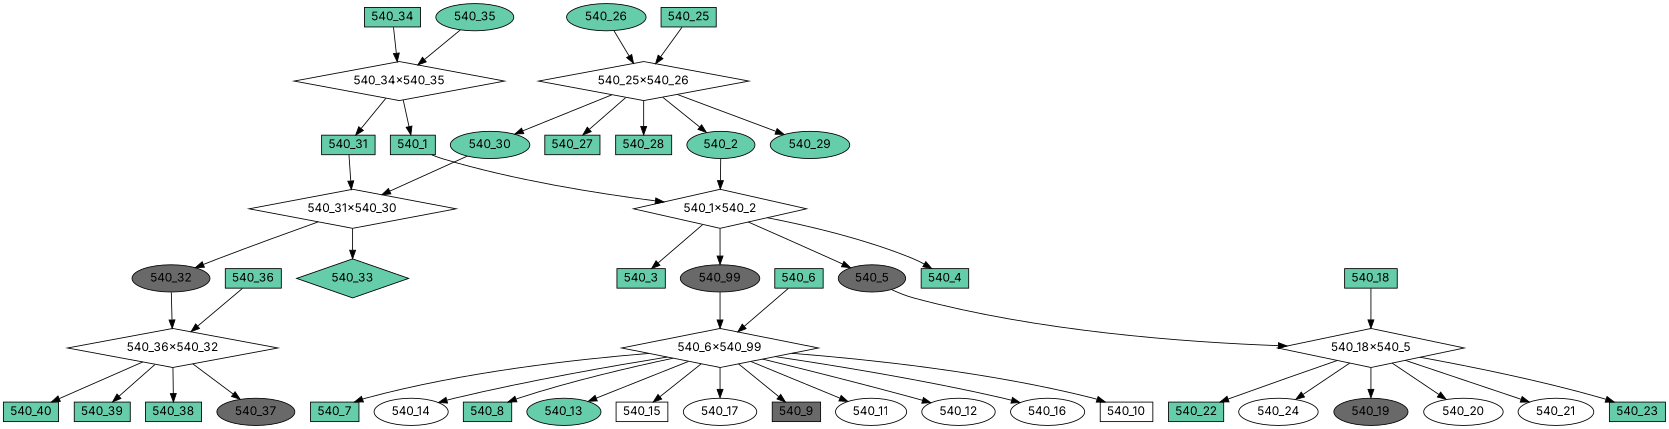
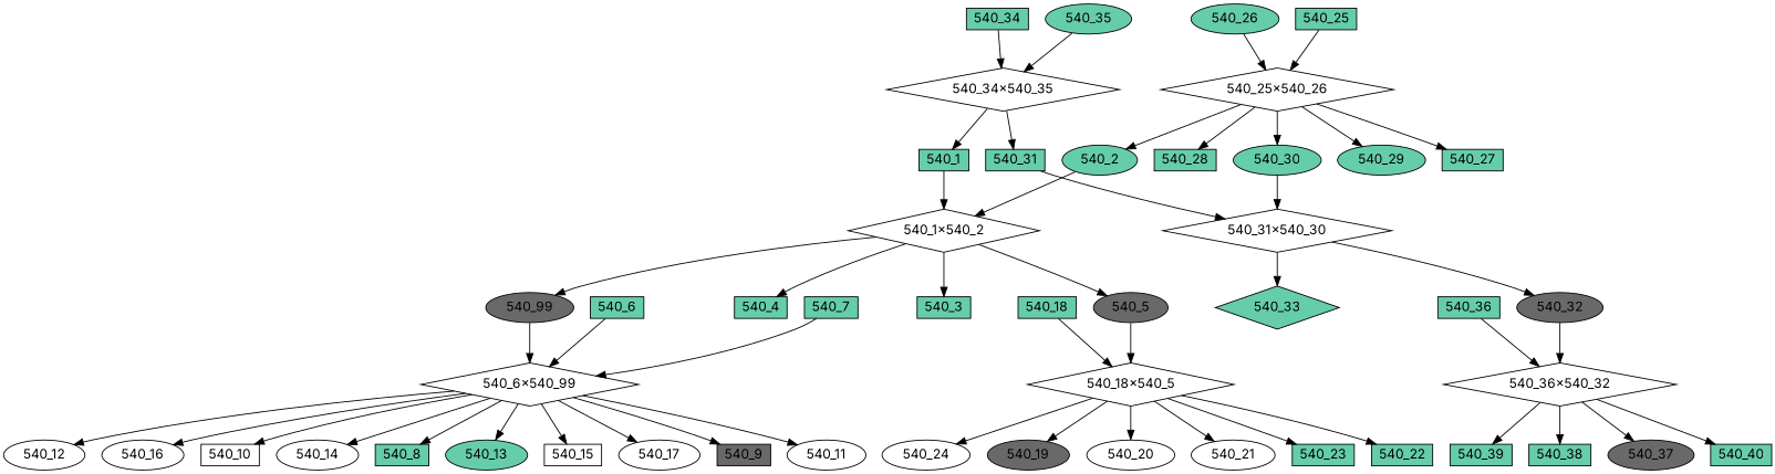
  digraph {
    fontname=Inter
    node [fillcolor=aquamarine3 fontcolor=black fontname=Inter regular=0 shape=box style=filled]
    edge [fontname=Inter]
    "540_12" [fillcolor=white height=0.3 shape=ellipse width=0.5]
    "540_6x540_99" [height=.1 shape=diamond width=.1 fillcolor="" fontcolor="" regular="" style=""]
    "540_16" [fillcolor=white height=0.3 shape=ellipse width=0.5]
    "540_10" [fillcolor=white height=0.3 width=0.5]
    "540_7" [height=0.3 width=0.5]
    "540_14" [fillcolor=white height=0.3 shape=ellipse width=0.5]
    "540_8" [height=0.3 width=0.5]
    "540_13" [height=0.3 shape=ellipse width=0.5]
    "540_15" [fillcolor=white height=0.3 width=0.5]
    "540_17" [fillcolor=white height=0.3 shape=ellipse width=0.5]
    "540_9" [fillcolor=dimgrey height=0.3 width=0.5]
    "540_11" [fillcolor=white height=0.3 shape=ellipse width=0.5]
    "540_31" [height=0.3 width=0.5]
    "540_31x540_30" [height=.1 shape=diamond width=.1 fillcolor="" fontcolor="" regular="" style=""]
    "540_33" [height=0.3 shape=diamond width=0.5]
    "540_32" [fillcolor=dimgrey height=0.3 shape=ellipse width=0.5]
    "540_34x540_35" [height=.1 shape=diamond width=.1 fillcolor="" fontcolor="" regular="" style=""]
    "540_1" [height=0.3 width=0.5]
    "540_1x540_2" [height=.1 shape=diamond width=.1 fillcolor="" fontcolor="" regular="" style=""]
    "540_36x540_32" [height=.1 shape=diamond width=.1 fillcolor="" fontcolor="" regular="" style=""]
    "540_37" [fillcolor=dimgrey height=0.3 shape=ellipse width=0.5]
    "540_40" [height=0.3 width=0.5]
    "540_39" [height=0.3 width=0.5]
    "540_38" [height=0.3 width=0.5]
    "540_30" [height=0.3 shape=ellipse width=0.5]
    "540_25x540_26" [height=.1 shape=diamond width=.1 fillcolor="" fontcolor="" regular="" style=""]
    "540_29" [height=0.3 shape=ellipse width=0.5]
    "540_27" [height=0.3 width=0.5]
    "540_28" [height=0.3 width=0.5]
    "540_2" [height=0.3 shape=ellipse width=0.5]
    "540_26" [height=0.3 shape=ellipse width=0.5]
    "540_25" [height=0.3 width=0.5]
    "540_23" [height=0.3 width=0.5]
    "540_18x540_5" [height=.1 shape=diamond width=.1 fillcolor="" fontcolor="" regular="" style=""]
    "540_22" [height=0.3 width=0.5]
    "540_24" [fillcolor=white height=0.3 shape=ellipse width=0.5]
    "540_19" [fillcolor=dimgrey height=0.3 shape=ellipse width=0.5]
    "540_20" [fillcolor=white height=0.3 shape=ellipse width=0.5]
    "540_21" [fillcolor=white height=0.3 shape=ellipse width=0.5]
    "540_5" [fillcolor=dimgrey height=0.3 shape=ellipse width=0.5]
    "540_3" [height=0.3 width=0.5]
    "540_4" [height=0.3 width=0.5]
    "540_99" [fillcolor=dimgrey height=0.3 shape=ellipse width=0.5]
    "540_6" [height=0.3 width=0.5]
    "540_36" [height=0.3 width=0.5]
    "540_34" [height=0.3 width=0.5]
    "540_35" [height=0.3 shape=ellipse width=0.5]
    "540_18" [height=0.3 width=0.5]
    "540_6x540_99" -> "540_12"
    "540_6x540_99" -> "540_16"
    "540_6x540_99" -> "540_10"
-   "540_6x540_99" -> "540_7"
+   "540_7" -> "540_6x540_99"
    "540_6x540_99" -> "540_14"
    "540_6x540_99" -> "540_8"
    "540_6x540_99" -> "540_13"
    "540_6x540_99" -> "540_15"
    "540_6x540_99" -> "540_17"
    "540_6x540_99" -> "540_9"
    "540_6x540_99" -> "540_11"
    "540_31" -> "540_31x540_30"
    "540_31x540_30" -> "540_33"
    "540_31x540_30" -> "540_32"
    "540_32" -> "540_36x540_32"
    "540_34x540_35" -> "540_31"
    "540_34x540_35" -> "540_1"
    "540_1" -> "540_1x540_2"
    "540_1x540_2" -> "540_5"
    "540_1x540_2" -> "540_3"
    "540_1x540_2" -> "540_4"
    "540_1x540_2" -> "540_99"
    "540_36x540_32" -> "540_37"
    "540_36x540_32" -> "540_40"
    "540_36x540_32" -> "540_39"
    "540_36x540_32" -> "540_38"
    "540_30" -> "540_31x540_30"
    "540_25x540_26" -> "540_30"
    "540_25x540_26" -> "540_29"
    "540_25x540_26" -> "540_27"
    "540_25x540_26" -> "540_28"
    "540_25x540_26" -> "540_2"
    "540_2" -> "540_1x540_2"
    "540_26" -> "540_25x540_26"
    "540_25" -> "540_25x540_26"
    "540_18x540_5" -> "540_23"
    "540_18x540_5" -> "540_22"
    "540_18x540_5" -> "540_24"
    "540_18x540_5" -> "540_19"
    "540_18x540_5" -> "540_20"
    "540_18x540_5" -> "540_21"
    "540_5" -> "540_18x540_5"
    "540_99" -> "540_6x540_99"
    "540_6" -> "540_6x540_99"
    "540_36" -> "540_36x540_32"
    "540_34" -> "540_34x540_35"
    "540_35" -> "540_34x540_35"
    "540_18" -> "540_18x540_5"
  }
